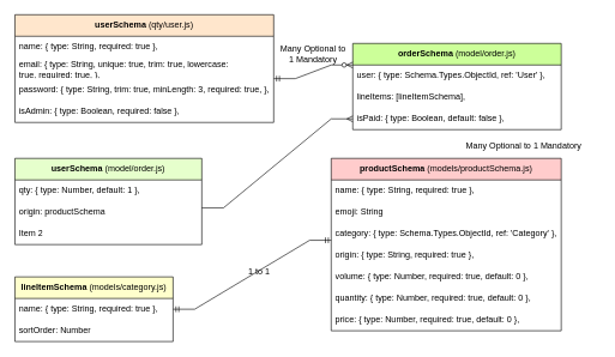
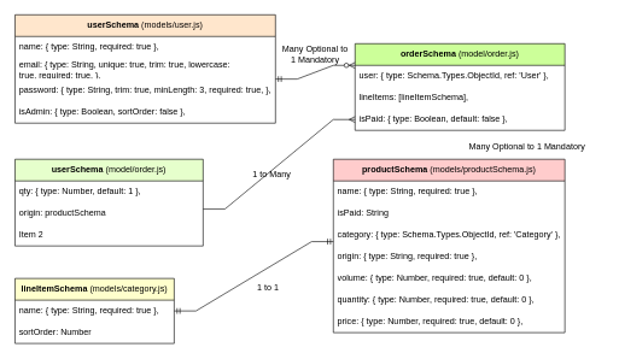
  <mxCell id="0" />
  <mxCell id="1" parent="0" />
  <mxCell id="2" value="productSchema &lt;span style=&quot;font-weight: normal;&quot;&gt;(models/productSchema.js)&lt;/span&gt;" style="swimlane;fontStyle=1;childLayout=stackLayout;horizontal=1;startSize=30;horizontalStack=0;resizeParent=1;resizeParentMax=0;resizeLast=0;collapsible=1;marginBottom=0;whiteSpace=wrap;html=1;fillColor=#FFCCCC;" vertex="1" parent="1"><mxGeometry x="460" y="220" width="320" height="240" as="geometry" /></mxCell>
  <mxCell id="3" value="name: { type: String, required: true }," style="text;strokeColor=none;fillColor=none;align=left;verticalAlign=middle;spacingLeft=4;spacingRight=4;overflow=hidden;points=[[0,0.5],[1,0.5]];portConstraint=eastwest;rotatable=0;whiteSpace=wrap;html=1;" vertex="1" parent="2"><mxGeometry y="30" width="320" height="30" as="geometry" /></mxCell>
- <mxCell id="4" value="&lt;div&gt;emoji: String&lt;/div&gt;" style="text;strokeColor=none;fillColor=none;align=left;verticalAlign=middle;spacingLeft=4;spacingRight=4;overflow=hidden;points=[[0,0.5],[1,0.5]];portConstraint=eastwest;rotatable=0;whiteSpace=wrap;html=1;" vertex="1" parent="2"><mxGeometry y="60" width="320" height="30" as="geometry" /></mxCell>
+ <mxCell id="4" value="&lt;div&gt;isPaid: String&lt;/div&gt;" style="text;strokeColor=none;fillColor=none;align=left;verticalAlign=middle;spacingLeft=4;spacingRight=4;overflow=hidden;points=[[0,0.5],[1,0.5]];portConstraint=eastwest;rotatable=0;whiteSpace=wrap;html=1;" vertex="1" parent="2"><mxGeometry y="60" width="320" height="30" as="geometry" /></mxCell>
  <mxCell id="5" value="&lt;div&gt;category: { type: Schema.Types.ObjectId, ref: 'Category' },&lt;/div&gt;" style="text;strokeColor=none;fillColor=none;align=left;verticalAlign=middle;spacingLeft=4;spacingRight=4;overflow=hidden;points=[[0,0.5],[1,0.5]];portConstraint=eastwest;rotatable=0;whiteSpace=wrap;html=1;" vertex="1" parent="2"><mxGeometry y="90" width="320" height="30" as="geometry" /></mxCell>
  <mxCell id="6" value="&lt;div&gt;&lt;div&gt;origin: { type: String, required: true },&lt;/div&gt;&lt;/div&gt;" style="text;strokeColor=none;fillColor=none;align=left;verticalAlign=middle;spacingLeft=4;spacingRight=4;overflow=hidden;points=[[0,0.5],[1,0.5]];portConstraint=eastwest;rotatable=0;whiteSpace=wrap;html=1;" vertex="1" parent="2"><mxGeometry y="120" width="320" height="30" as="geometry" /></mxCell>
  <mxCell id="7" value="&lt;div&gt;&lt;div&gt;volume: { type: Number, required: true, default: 0 },&lt;/div&gt;&lt;/div&gt;" style="text;strokeColor=none;fillColor=none;align=left;verticalAlign=middle;spacingLeft=4;spacingRight=4;overflow=hidden;points=[[0,0.5],[1,0.5]];portConstraint=eastwest;rotatable=0;whiteSpace=wrap;html=1;" vertex="1" parent="2"><mxGeometry y="150" width="320" height="30" as="geometry" /></mxCell>
  <mxCell id="8" value="&lt;div&gt;quantity: { type: Number, required: true, default: 0 },&lt;br&gt;&lt;/div&gt;" style="text;strokeColor=none;fillColor=none;align=left;verticalAlign=middle;spacingLeft=4;spacingRight=4;overflow=hidden;points=[[0,0.5],[1,0.5]];portConstraint=eastwest;rotatable=0;whiteSpace=wrap;html=1;" vertex="1" parent="2"><mxGeometry y="180" width="320" height="30" as="geometry" /></mxCell>
  <mxCell id="9" value="&lt;div&gt;price: { type: Number, required: true, default: 0 },&lt;br&gt;&lt;/div&gt;" style="text;strokeColor=none;fillColor=none;align=left;verticalAlign=middle;spacingLeft=4;spacingRight=4;overflow=hidden;points=[[0,0.5],[1,0.5]];portConstraint=eastwest;rotatable=0;whiteSpace=wrap;html=1;" vertex="1" parent="2"><mxGeometry y="210" width="320" height="30" as="geometry" /></mxCell>
- <mxCell id="10" value="&lt;b&gt;userSchema&lt;/b&gt; (qty/user.js)" style="swimlane;fontStyle=0;childLayout=stackLayout;horizontal=1;startSize=30;horizontalStack=0;resizeParent=1;resizeParentMax=0;resizeLast=0;collapsible=1;marginBottom=0;whiteSpace=wrap;html=1;fillColor=#FFE6CC;" vertex="1" parent="1"><mxGeometry x="20" y="20" width="360" height="150" as="geometry"><mxRectangle x="490" y="90" width="60" height="30" as="alternateBounds" /></mxGeometry></mxCell>
+ <mxCell id="10" value="&lt;b&gt;userSchema&lt;/b&gt; (models/user.js)" style="swimlane;fontStyle=0;childLayout=stackLayout;horizontal=1;startSize=30;horizontalStack=0;resizeParent=1;resizeParentMax=0;resizeLast=0;collapsible=1;marginBottom=0;whiteSpace=wrap;html=1;fillColor=#FFE6CC;" vertex="1" parent="1"><mxGeometry x="20" y="20" width="360" height="150" as="geometry"><mxRectangle x="490" y="90" width="60" height="30" as="alternateBounds" /></mxGeometry></mxCell>
  <mxCell id="11" value="name: { type: String, required: true }," style="text;strokeColor=none;fillColor=none;align=left;verticalAlign=middle;spacingLeft=4;spacingRight=4;overflow=hidden;points=[[0,0.5],[1,0.5]];portConstraint=eastwest;rotatable=0;whiteSpace=wrap;html=1;" vertex="1" parent="10"><mxGeometry y="30" width="360" height="30" as="geometry" /></mxCell>
  <mxCell id="12" value="&lt;div&gt;email: {&amp;nbsp;&lt;span style=&quot;background-color: initial;&quot;&gt;type: String,&amp;nbsp;&lt;/span&gt;&lt;span style=&quot;background-color: initial;&quot;&gt;unique: true,&lt;/span&gt;&lt;span style=&quot;background-color: initial;&quot;&gt;&amp;nbsp;trim: true,&amp;nbsp;&lt;/span&gt;&lt;span style=&quot;background-color: initial;&quot;&gt;lowercase: true,&amp;nbsp;&lt;/span&gt;&lt;span style=&quot;background-color: initial;&quot;&gt;required: true, },&lt;/span&gt;&lt;/div&gt;" style="text;strokeColor=none;fillColor=none;align=left;verticalAlign=middle;spacingLeft=4;spacingRight=4;overflow=hidden;points=[[0,0.5],[1,0.5]];portConstraint=eastwest;rotatable=0;whiteSpace=wrap;html=1;" vertex="1" parent="10"><mxGeometry y="60" width="360" height="30" as="geometry" /></mxCell>
  <mxCell id="13" value="&lt;div&gt;password: {&amp;nbsp;&lt;span style=&quot;background-color: initial;&quot;&gt;type: String,&lt;/span&gt;&lt;span style=&quot;background-color: initial;&quot;&gt;&amp;nbsp;trim: true,&amp;nbsp;&lt;/span&gt;&lt;span style=&quot;background-color: initial;&quot;&gt;minLength: 3,&amp;nbsp;&lt;/span&gt;&lt;span style=&quot;background-color: initial;&quot;&gt;required: true,&amp;nbsp;&lt;/span&gt;&lt;span style=&quot;background-color: initial;&quot;&gt;},&lt;/span&gt;&lt;/div&gt;" style="text;strokeColor=none;fillColor=none;align=left;verticalAlign=middle;spacingLeft=4;spacingRight=4;overflow=hidden;points=[[0,0.5],[1,0.5]];portConstraint=eastwest;rotatable=0;whiteSpace=wrap;html=1;" vertex="1" parent="10"><mxGeometry y="90" width="360" height="30" as="geometry" /></mxCell>
- <mxCell id="14" value="isAdmin: { type: Boolean, required: false }," style="text;strokeColor=none;fillColor=none;align=left;verticalAlign=middle;spacingLeft=4;spacingRight=4;overflow=hidden;points=[[0,0.5],[1,0.5]];portConstraint=eastwest;rotatable=0;whiteSpace=wrap;html=1;" vertex="1" parent="10"><mxGeometry y="120" width="360" height="30" as="geometry" /></mxCell>
+ <mxCell id="14" value="isAdmin: { type: Boolean, sortOrder: false }," style="text;strokeColor=none;fillColor=none;align=left;verticalAlign=middle;spacingLeft=4;spacingRight=4;overflow=hidden;points=[[0,0.5],[1,0.5]];portConstraint=eastwest;rotatable=0;whiteSpace=wrap;html=1;" vertex="1" parent="10"><mxGeometry y="120" width="360" height="30" as="geometry" /></mxCell>
  <mxCell id="15" value="&lt;b&gt;lineItemSchema&lt;/b&gt; (models/category.js)" style="swimlane;fontStyle=0;childLayout=stackLayout;horizontal=1;startSize=30;horizontalStack=0;resizeParent=1;resizeParentMax=0;resizeLast=0;collapsible=1;marginBottom=0;whiteSpace=wrap;html=1;fillColor=#FFFFCC;" vertex="1" parent="1"><mxGeometry x="20" y="385" width="220" height="90" as="geometry" /></mxCell>
  <mxCell id="16" value="name: { type: String, required: true }," style="text;strokeColor=none;fillColor=none;align=left;verticalAlign=middle;spacingLeft=4;spacingRight=4;overflow=hidden;points=[[0,0.5],[1,0.5]];portConstraint=eastwest;rotatable=0;whiteSpace=wrap;html=1;" vertex="1" parent="15"><mxGeometry y="30" width="220" height="30" as="geometry" /></mxCell>
  <mxCell id="17" value="sortOrder: Number" style="text;strokeColor=none;fillColor=none;align=left;verticalAlign=middle;spacingLeft=4;spacingRight=4;overflow=hidden;points=[[0,0.5],[1,0.5]];portConstraint=eastwest;rotatable=0;whiteSpace=wrap;html=1;" vertex="1" parent="15"><mxGeometry y="60" width="220" height="30" as="geometry" /></mxCell>
  <mxCell id="18" value="&lt;b&gt;userSchema&lt;/b&gt; (model/order.js)" style="swimlane;fontStyle=0;childLayout=stackLayout;horizontal=1;startSize=30;horizontalStack=0;resizeParent=1;resizeParentMax=0;resizeLast=0;collapsible=1;marginBottom=0;whiteSpace=wrap;html=1;fillColor=#E6FFCC;" vertex="1" parent="1"><mxGeometry x="20" y="220" width="260" height="120" as="geometry" /></mxCell>
  <mxCell id="19" value="qty: { type: Number, default: 1 }," style="text;strokeColor=none;fillColor=none;align=left;verticalAlign=middle;spacingLeft=4;spacingRight=4;overflow=hidden;points=[[0,0.5],[1,0.5]];portConstraint=eastwest;rotatable=0;whiteSpace=wrap;html=1;" vertex="1" parent="18"><mxGeometry y="30" width="260" height="30" as="geometry" /></mxCell>
  <mxCell id="20" value="origin: productSchema" style="text;strokeColor=none;fillColor=none;align=left;verticalAlign=middle;spacingLeft=4;spacingRight=4;overflow=hidden;points=[[0,0.5],[1,0.5]];portConstraint=eastwest;rotatable=0;whiteSpace=wrap;html=1;" vertex="1" parent="18"><mxGeometry y="60" width="260" height="30" as="geometry" /></mxCell>
  <mxCell id="21" value="Item 2" style="text;strokeColor=none;fillColor=none;align=left;verticalAlign=middle;spacingLeft=4;spacingRight=4;overflow=hidden;points=[[0,0.5],[1,0.5]];portConstraint=eastwest;rotatable=0;whiteSpace=wrap;html=1;" vertex="1" parent="18"><mxGeometry y="90" width="260" height="30" as="geometry" /></mxCell>
  <mxCell id="22" value="&lt;b&gt;orderSchema&lt;/b&gt; (model/order.js)" style="swimlane;fontStyle=0;childLayout=stackLayout;horizontal=1;startSize=30;horizontalStack=0;resizeParent=1;resizeParentMax=0;resizeLast=0;collapsible=1;marginBottom=0;whiteSpace=wrap;html=1;fillColor=#CCFF99;" vertex="1" parent="1"><mxGeometry x="490" y="60" width="290" height="120" as="geometry" /></mxCell>
  <mxCell id="23" value="user: { type: Schema.Types.ObjectId, ref: 'User' }," style="text;strokeColor=none;fillColor=none;align=left;verticalAlign=middle;spacingLeft=4;spacingRight=4;overflow=hidden;points=[[0,0.5],[1,0.5]];portConstraint=eastwest;rotatable=0;whiteSpace=wrap;html=1;" vertex="1" parent="22"><mxGeometry y="30" width="290" height="30" as="geometry" /></mxCell>
  <mxCell id="24" value="lineItems: [lineItemSchema]," style="text;strokeColor=none;fillColor=none;align=left;verticalAlign=middle;spacingLeft=4;spacingRight=4;overflow=hidden;points=[[0,0.5],[1,0.5]];portConstraint=eastwest;rotatable=0;whiteSpace=wrap;html=1;" vertex="1" parent="22"><mxGeometry y="60" width="290" height="30" as="geometry" /></mxCell>
  <mxCell id="25" value="isPaid: { type: Boolean, default: false }," style="text;strokeColor=none;fillColor=none;align=left;verticalAlign=middle;spacingLeft=4;spacingRight=4;overflow=hidden;points=[[0,0.5],[1,0.5]];portConstraint=eastwest;rotatable=0;whiteSpace=wrap;html=1;" vertex="1" parent="22"><mxGeometry y="90" width="290" height="30" as="geometry" /></mxCell>
  <mxCell id="26" value="" style="edgeStyle=entityRelationEdgeStyle;fontSize=12;html=1;endArrow=ERmandOne;startArrow=ERmandOne;rounded=0;entryX=0;entryY=0.8;entryDx=0;entryDy=0;entryPerimeter=0;" edge="1" parent="1" target="5"><mxGeometry width="100" height="100" relative="1" as="geometry"><mxPoint x="240" y="430" as="sourcePoint" /><mxPoint x="330" y="330" as="targetPoint" /></mxGeometry></mxCell>
  <mxCell id="27" value="" style="edgeStyle=entityRelationEdgeStyle;fontSize=12;html=1;endArrow=ERmany;rounded=0;entryX=0;entryY=0.5;entryDx=0;entryDy=0;" edge="1" parent="1" target="25"><mxGeometry width="100" height="100" relative="1" as="geometry"><mxPoint x="280" y="289" as="sourcePoint" /><mxPoint x="490" y="182" as="targetPoint" /></mxGeometry></mxCell>
  <mxCell id="28" value="" style="edgeStyle=entityRelationEdgeStyle;fontSize=12;html=1;endArrow=ERzeroToMany;startArrow=ERmandOne;rounded=0;entryX=0;entryY=0.25;entryDx=0;entryDy=0;" edge="1" parent="1" target="22"><mxGeometry width="100" height="100" relative="1" as="geometry"><mxPoint x="380" y="109" as="sourcePoint" /><mxPoint x="490" y="50" as="targetPoint" /></mxGeometry></mxCell>
- <mxCell id="30" value="1 to 1" style="text;html=1;strokeColor=none;fillColor=none;align=center;verticalAlign=middle;whiteSpace=wrap;rounded=0;" vertex="1" parent="1"><mxGeometry x="330" y="363" width="60" height="30" as="geometry" /></mxCell>
+ <mxCell id="29" value="1 to Many" style="text;html=1;strokeColor=none;fillColor=none;align=center;verticalAlign=middle;whiteSpace=wrap;rounded=0;" vertex="1" parent="1"><mxGeometry x="345" y="226" width="60" height="30" as="geometry" /></mxCell>
+ <mxCell id="30" value="1 to 1" style="text;html=1;strokeColor=none;fillColor=none;align=center;verticalAlign=middle;whiteSpace=wrap;rounded=0;" vertex="1" parent="1"><mxGeometry x="340" y="383" width="60" height="30" as="geometry" /></mxCell>
  <mxCell id="31" value="&lt;div&gt;Many Optional&amp;nbsp;&lt;span style=&quot;background-color: initial;&quot;&gt;to&amp;nbsp;&lt;/span&gt;&lt;span style=&quot;background-color: initial;&quot;&gt;1 Mandatory&lt;/span&gt;&lt;/div&gt;" style="text;html=1;strokeColor=none;fillColor=none;align=center;verticalAlign=middle;whiteSpace=wrap;rounded=0;" vertex="1" parent="1"><mxGeometry x="623" y="187" width="210" height="30" as="geometry" /></mxCell>
  <mxCell id="32" value="&lt;div&gt;Many Optional&amp;nbsp;&lt;span style=&quot;background-color: initial;&quot;&gt;to&lt;/span&gt;&lt;/div&gt;&lt;div&gt;&lt;span style=&quot;background-color: initial;&quot;&gt;1 Mandatory&lt;/span&gt;&lt;/div&gt;" style="text;html=1;strokeColor=none;fillColor=none;align=center;verticalAlign=middle;whiteSpace=wrap;rounded=0;" vertex="1" parent="1"><mxGeometry x="370" y="60" width="130" height="30" as="geometry" /></mxCell>
